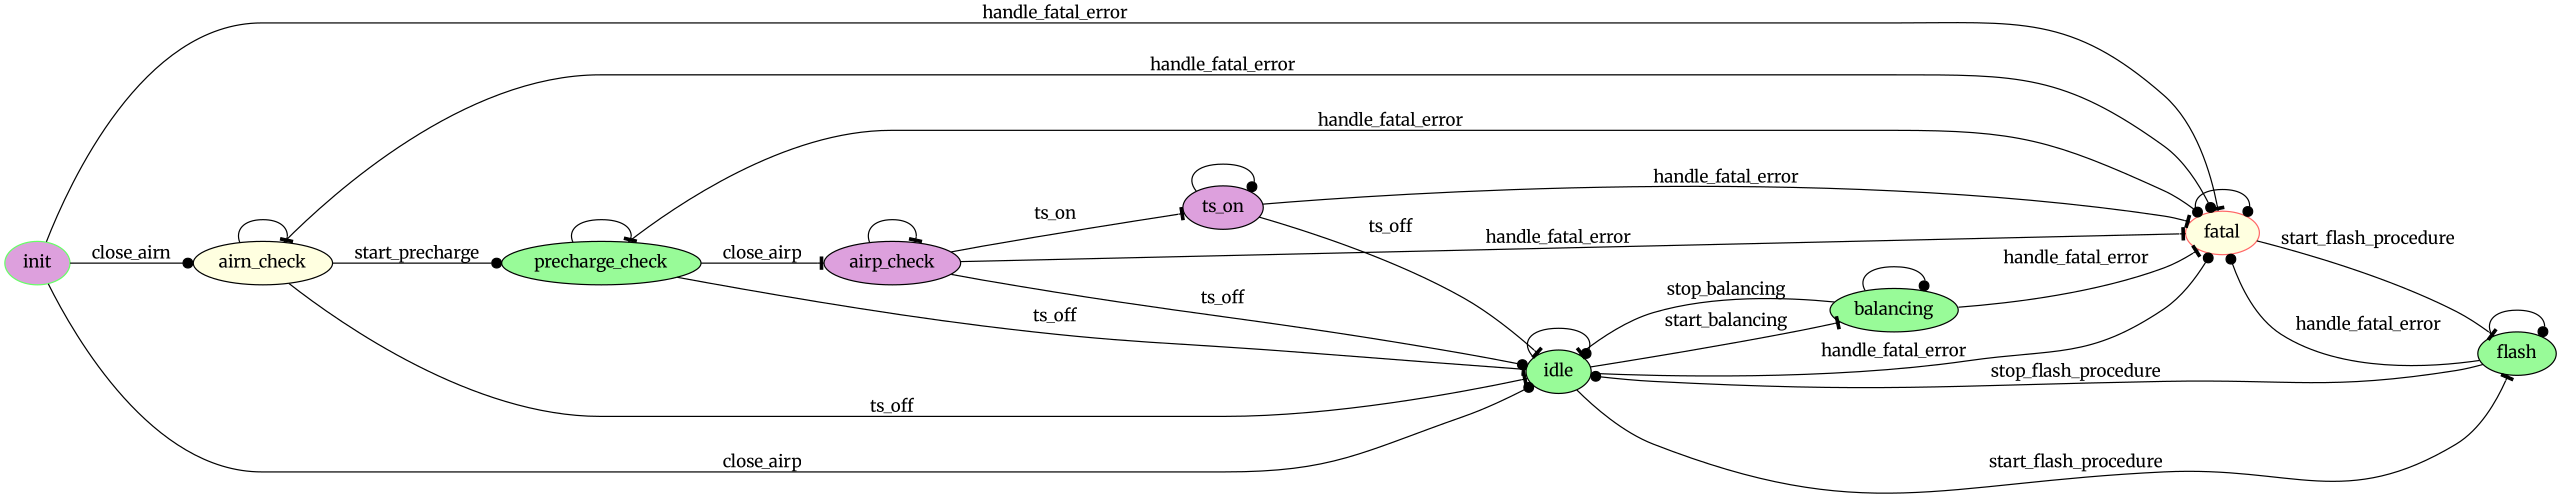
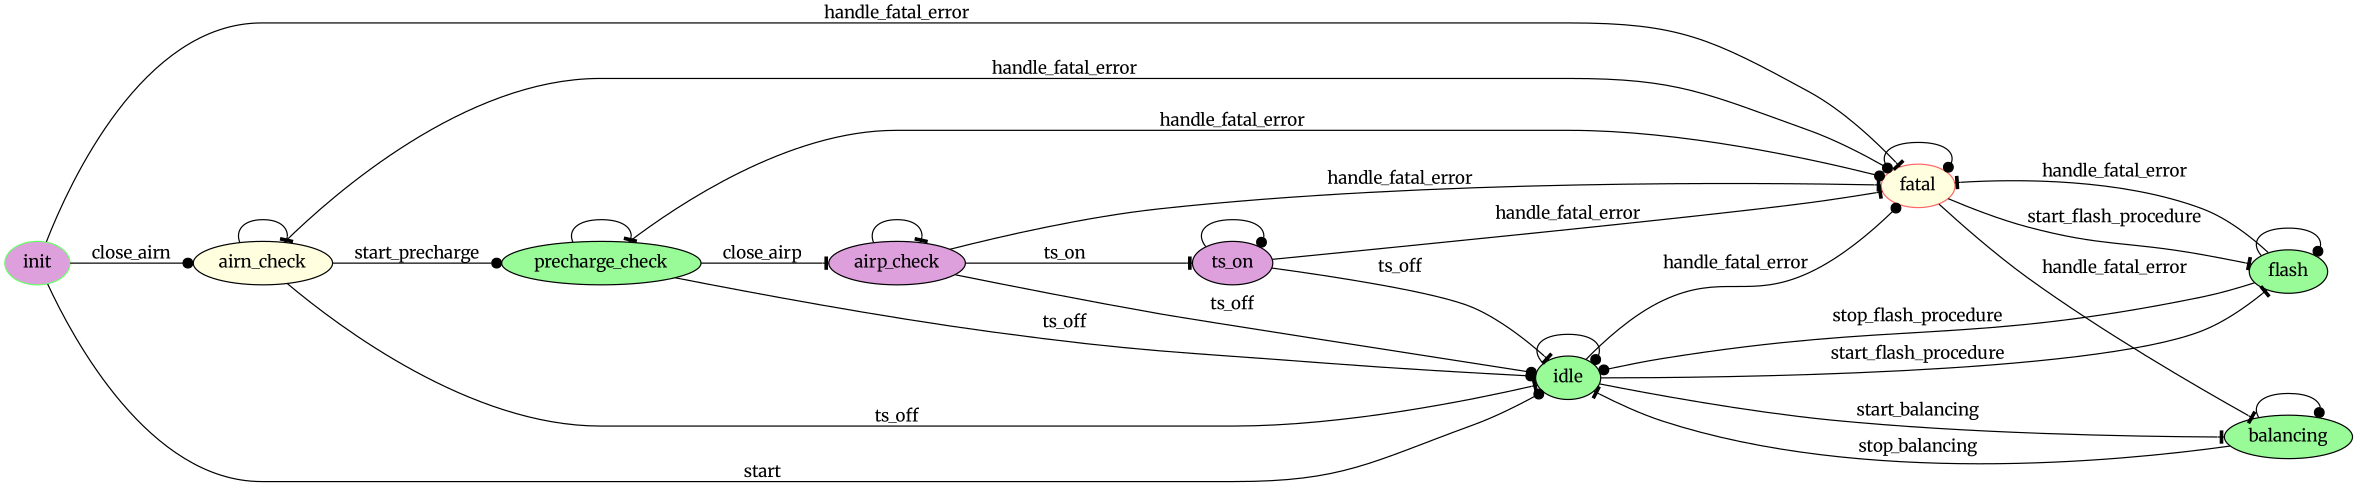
  digraph {
    bgcolor=white
    concentrate=false
    fontname=Merriweather
    rankdir=LR
    node [fillcolor=palegreen fontname=Merriweather style=filled]
    edge [arrowhead=tee fontname=Merriweather]
    init [color="#66ff66" fillcolor=plum]
    idle
    fatal [color="#ff6666" fillcolor=lightyellow]
    airn_check [fillcolor=lightyellow]
    flash
    balancing
    precharge_check
    airp_check [fillcolor=plum]
    ts_on [fillcolor=plum]
-   init -> idle [arrowhead=dot label=close_airp]
+   init -> idle [arrowhead=dot label=start]
    init -> fatal [label=handle_fatal_error]
    init -> airn_check [arrowhead=dot label=close_airn]
    idle -> idle [arrowhead=dot]
    idle -> fatal [arrowhead=dot label=handle_fatal_error]
    idle -> flash [label=start_flash_procedure]
    idle -> balancing [label=start_balancing]
    fatal -> fatal [arrowhead=dot]
    fatal -> flash [label=start_flash_procedure]
    airn_check -> idle [label=ts_off]
    airn_check -> fatal [arrowhead=dot label=handle_fatal_error]
    airn_check -> airn_check
    airn_check -> precharge_check [arrowhead=dot label=start_precharge]
    flash -> idle [arrowhead=dot label=stop_flash_procedure]
-   flash -> fatal [arrowhead=dot label=handle_fatal_error]
+   flash -> fatal [label=handle_fatal_error]
    flash -> flash [arrowhead=dot]
    balancing -> idle [label=stop_balancing]
-   balancing -> fatal [label=handle_fatal_error]
+   fatal -> balancing [label=handle_fatal_error]
    balancing -> balancing [arrowhead=dot]
-   precharge_check -> idle [label=ts_off]
+   precharge_check -> idle [arrowhead=dot label=ts_off]
    precharge_check -> fatal [arrowhead=dot label=handle_fatal_error]
    precharge_check -> precharge_check
    precharge_check -> airp_check [label=close_airp]
    airp_check -> idle [arrowhead=dot label=ts_off]
    airp_check -> fatal [label=handle_fatal_error]
    airp_check -> airp_check
    airp_check -> ts_on [label=ts_on]
    ts_on -> idle [label=ts_off]
    ts_on -> fatal [label=handle_fatal_error]
    ts_on -> ts_on [arrowhead=dot]
  }
